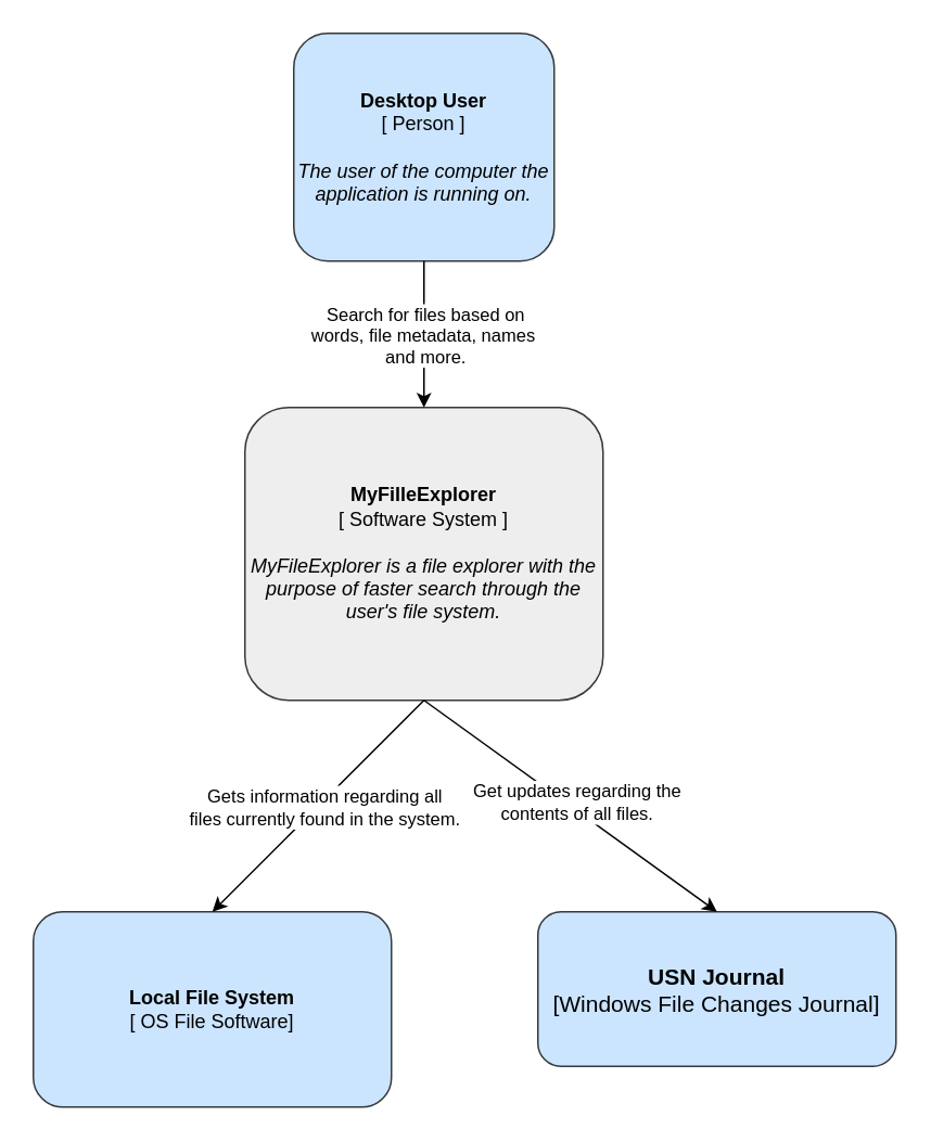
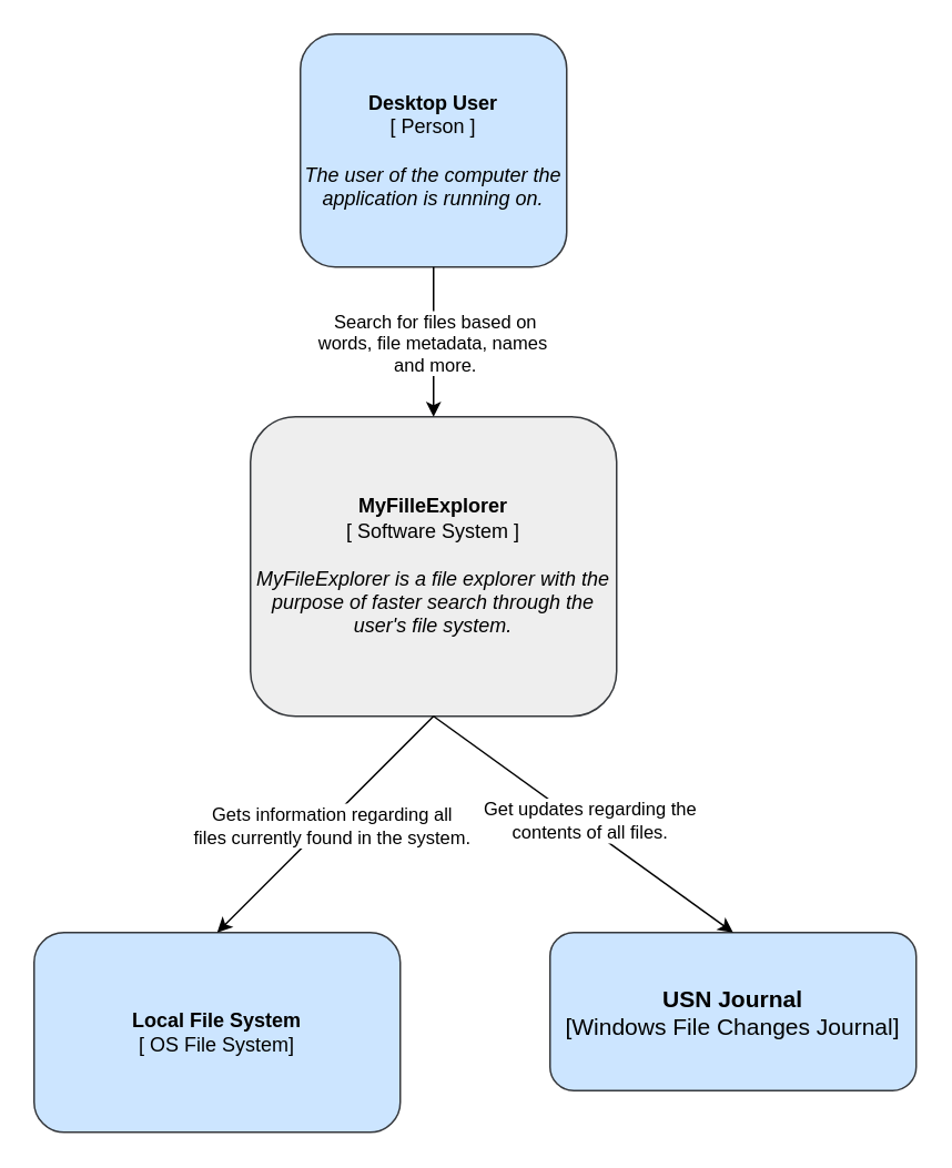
  <mxCell id="0" />
  <mxCell id="1" parent="0" />
  <mxCell id="2" value="&lt;b&gt;MyFilleExplorer&lt;/b&gt;&lt;div&gt;[ Software System ]&lt;/div&gt;&lt;div&gt;&lt;br&gt;&lt;/div&gt;&lt;div&gt;&lt;i&gt;MyFileExplorer is a file explorer with the purpose of faster search through the user's file system.&lt;/i&gt;&lt;/div&gt;" style="rounded=1;whiteSpace=wrap;html=1;fillColor=#eeeeee;strokeColor=#36393d;" parent="1" vertex="1"><mxGeometry x="150" y="250" width="220" height="180" as="geometry" /></mxCell>
  <mxCell id="3" value="&lt;b&gt;Desktop User&lt;br&gt;&lt;/b&gt;&lt;div&gt;[ Person ]&lt;/div&gt;&lt;div&gt;&lt;br&gt;&lt;/div&gt;&lt;div&gt;&lt;i&gt;The user of the computer the application is running on.&lt;/i&gt;&lt;/div&gt;" style="rounded=1;whiteSpace=wrap;html=1;fillColor=#cce5ff;strokeColor=#36393d;" parent="1" vertex="1"><mxGeometry x="180" y="20" width="160" height="140" as="geometry" /></mxCell>
  <mxCell id="4" value="" style="endArrow=classic;html=1;rounded=0;exitX=0.5;exitY=1;exitDx=0;exitDy=0;entryX=0.5;entryY=0;entryDx=0;entryDy=0;" parent="1" source="3" target="2" edge="1"><mxGeometry width="50" height="50" relative="1" as="geometry"><mxPoint x="380" y="350" as="sourcePoint" /><mxPoint x="430" y="300" as="targetPoint" /></mxGeometry></mxCell>
  <mxCell id="5" value="Search for files based on&lt;div&gt;words, file metadata, names&amp;nbsp;&lt;/div&gt;&lt;div&gt;and more.&lt;/div&gt;" style="edgeLabel;html=1;align=center;verticalAlign=middle;resizable=0;points=[];" parent="4" vertex="1" connectable="0"><mxGeometry x="-0.011" relative="1" as="geometry"><mxPoint as="offset" /></mxGeometry></mxCell>
- <mxCell id="6" value="&lt;b&gt;Local File System&lt;br&gt;&lt;/b&gt;&lt;div&gt;[ OS File Software]&lt;/div&gt;" style="rounded=1;whiteSpace=wrap;html=1;fillColor=#cce5ff;strokeColor=#36393d;" parent="1" vertex="1"><mxGeometry x="20" y="560" width="220" height="120" as="geometry" /></mxCell>
+ <mxCell id="6" value="&lt;b&gt;Local File System&lt;br&gt;&lt;/b&gt;&lt;div&gt;[ OS File System]&lt;/div&gt;" style="rounded=1;whiteSpace=wrap;html=1;fillColor=#cce5ff;strokeColor=#36393d;" parent="1" vertex="1"><mxGeometry x="20" y="560" width="220" height="120" as="geometry" /></mxCell>
  <mxCell id="7" value="" style="endArrow=classic;html=1;rounded=0;exitX=0.5;exitY=1;exitDx=0;exitDy=0;entryX=0.5;entryY=0;entryDx=0;entryDy=0;" parent="1" source="2" target="6" edge="1"><mxGeometry width="50" height="50" relative="1" as="geometry"><mxPoint x="360" y="620" as="sourcePoint" /><mxPoint x="410" y="570" as="targetPoint" /></mxGeometry></mxCell>
  <mxCell id="8" value="Gets information regarding all&lt;div&gt;files currently found in the system.&lt;/div&gt;" style="edgeLabel;html=1;align=center;verticalAlign=middle;resizable=0;points=[];" parent="7" vertex="1" connectable="0"><mxGeometry x="-0.017" y="3" relative="1" as="geometry"><mxPoint as="offset" /></mxGeometry></mxCell>
  <mxCell id="9" value="&lt;span style=&quot;font-size: 14px; background-color: initial;&quot;&gt;&lt;b&gt;USN Journal&lt;br&gt;&lt;/b&gt;[Windows File Changes Journal]&lt;/span&gt;" style="rounded=1;whiteSpace=wrap;html=1;fillColor=#cce5ff;strokeColor=#36393d;" vertex="1" parent="1"><mxGeometry x="330" y="560" width="220" height="95" as="geometry" /></mxCell>
  <mxCell id="10" value="" style="endArrow=classic;html=1;rounded=0;exitX=0.5;exitY=1;exitDx=0;exitDy=0;entryX=0.5;entryY=0;entryDx=0;entryDy=0;" edge="1" parent="1" source="2" target="9"><mxGeometry width="50" height="50" relative="1" as="geometry"><mxPoint x="270" y="360" as="sourcePoint" /><mxPoint x="440" y="540" as="targetPoint" /></mxGeometry></mxCell>
  <mxCell id="11" value="Get updates regarding the&lt;br&gt;contents of all files." style="edgeLabel;html=1;align=center;verticalAlign=middle;resizable=0;points=[];" vertex="1" connectable="0" parent="10"><mxGeometry x="0.015" y="3" relative="1" as="geometry"><mxPoint y="-1" as="offset" /></mxGeometry></mxCell>
